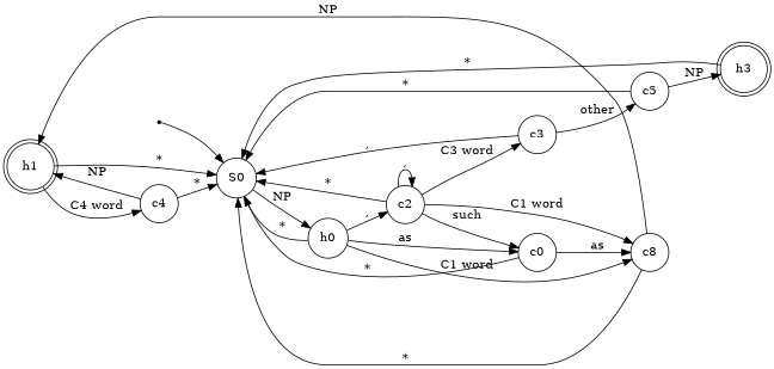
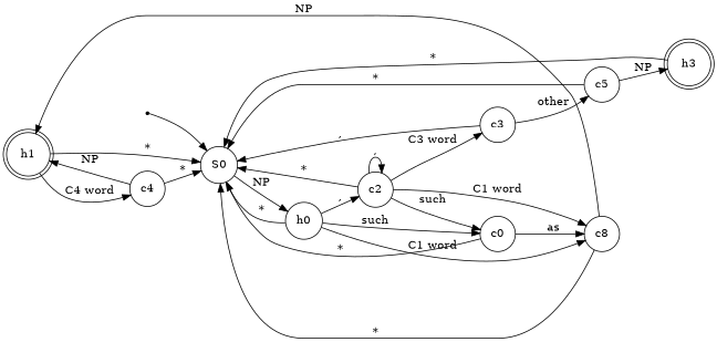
  digraph {
    rankdir=LR
    node [shape=circle]
    h1 [shape=doublecircle]
    S0
    c4
    h0
    n5 [label=h3 shape=doublecircle]
    qi [shape=point]
    c0
    n8 [label=c8]
    c2
    c3
    c5
    h1 -> S0 [label="*"]
    h1 -> c4 [label="C4 word"]
    S0 -> h0 [label=NP]
    c4 -> h1 [label=NP]
    c4 -> S0 [label="*"]
    h0 -> S0 [label="*"]
-   h0 -> c0 [label=as]
+   h0 -> c0 [label=such]
    h0 -> n8 [label="C1 word"]
    h0 -> c2 [label=","]
    n5 -> S0 [label="*"]
    qi -> S0
    c0 -> S0 [label="*"]
    c0 -> n8 [label=as]
    n8 -> h1 [label=NP]
    n8 -> S0 [label="*"]
    c2 -> S0 [label="*"]
    c2 -> c0 [label=such]
    c2 -> n8 [label="C1 word"]
    c2 -> c2 [label=","]
    c2 -> c3 [label="C3 word"]
    c3 -> S0 [label=","]
    c3 -> c5 [label=other]
    c5 -> S0 [label="*"]
    c5 -> n5 [label=NP]
  }
